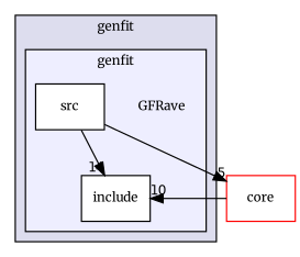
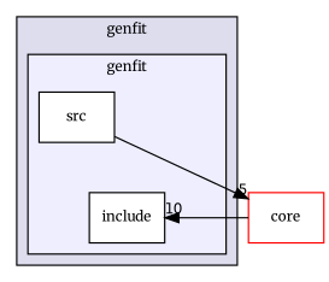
  digraph {
    compound=true
    fontname=Merriweather
    node [fontname=Merriweather fontsize=10 shape=box color=black fillcolor=white style=filled]
    edge [fontname=Merriweather labeldistance=1.5 labelfontname=Helvetica labelfontsize=10]
-   n1 [label=GFRave shape=plaintext color="" fillcolor="" style=""]
    n2 [label=include]
    n3 [label=src]
    n4 [color=red label=core]
    subgraph cluster_1 {
      bgcolor="#ddddee"
      fontsize=10
      label=genfit
      pencolor=black
      subgraph cluster_2 {
        bgcolor="#eeeeff"
        fontsize=10
        label=genfit
        pencolor=black
-       n1
        n2
        n3
      }
    }
-   n3 -> n2 [headlabel=14]
    n3 -> n4 [headlabel=5]
    n4 -> n2 [headlabel=10]
  }
